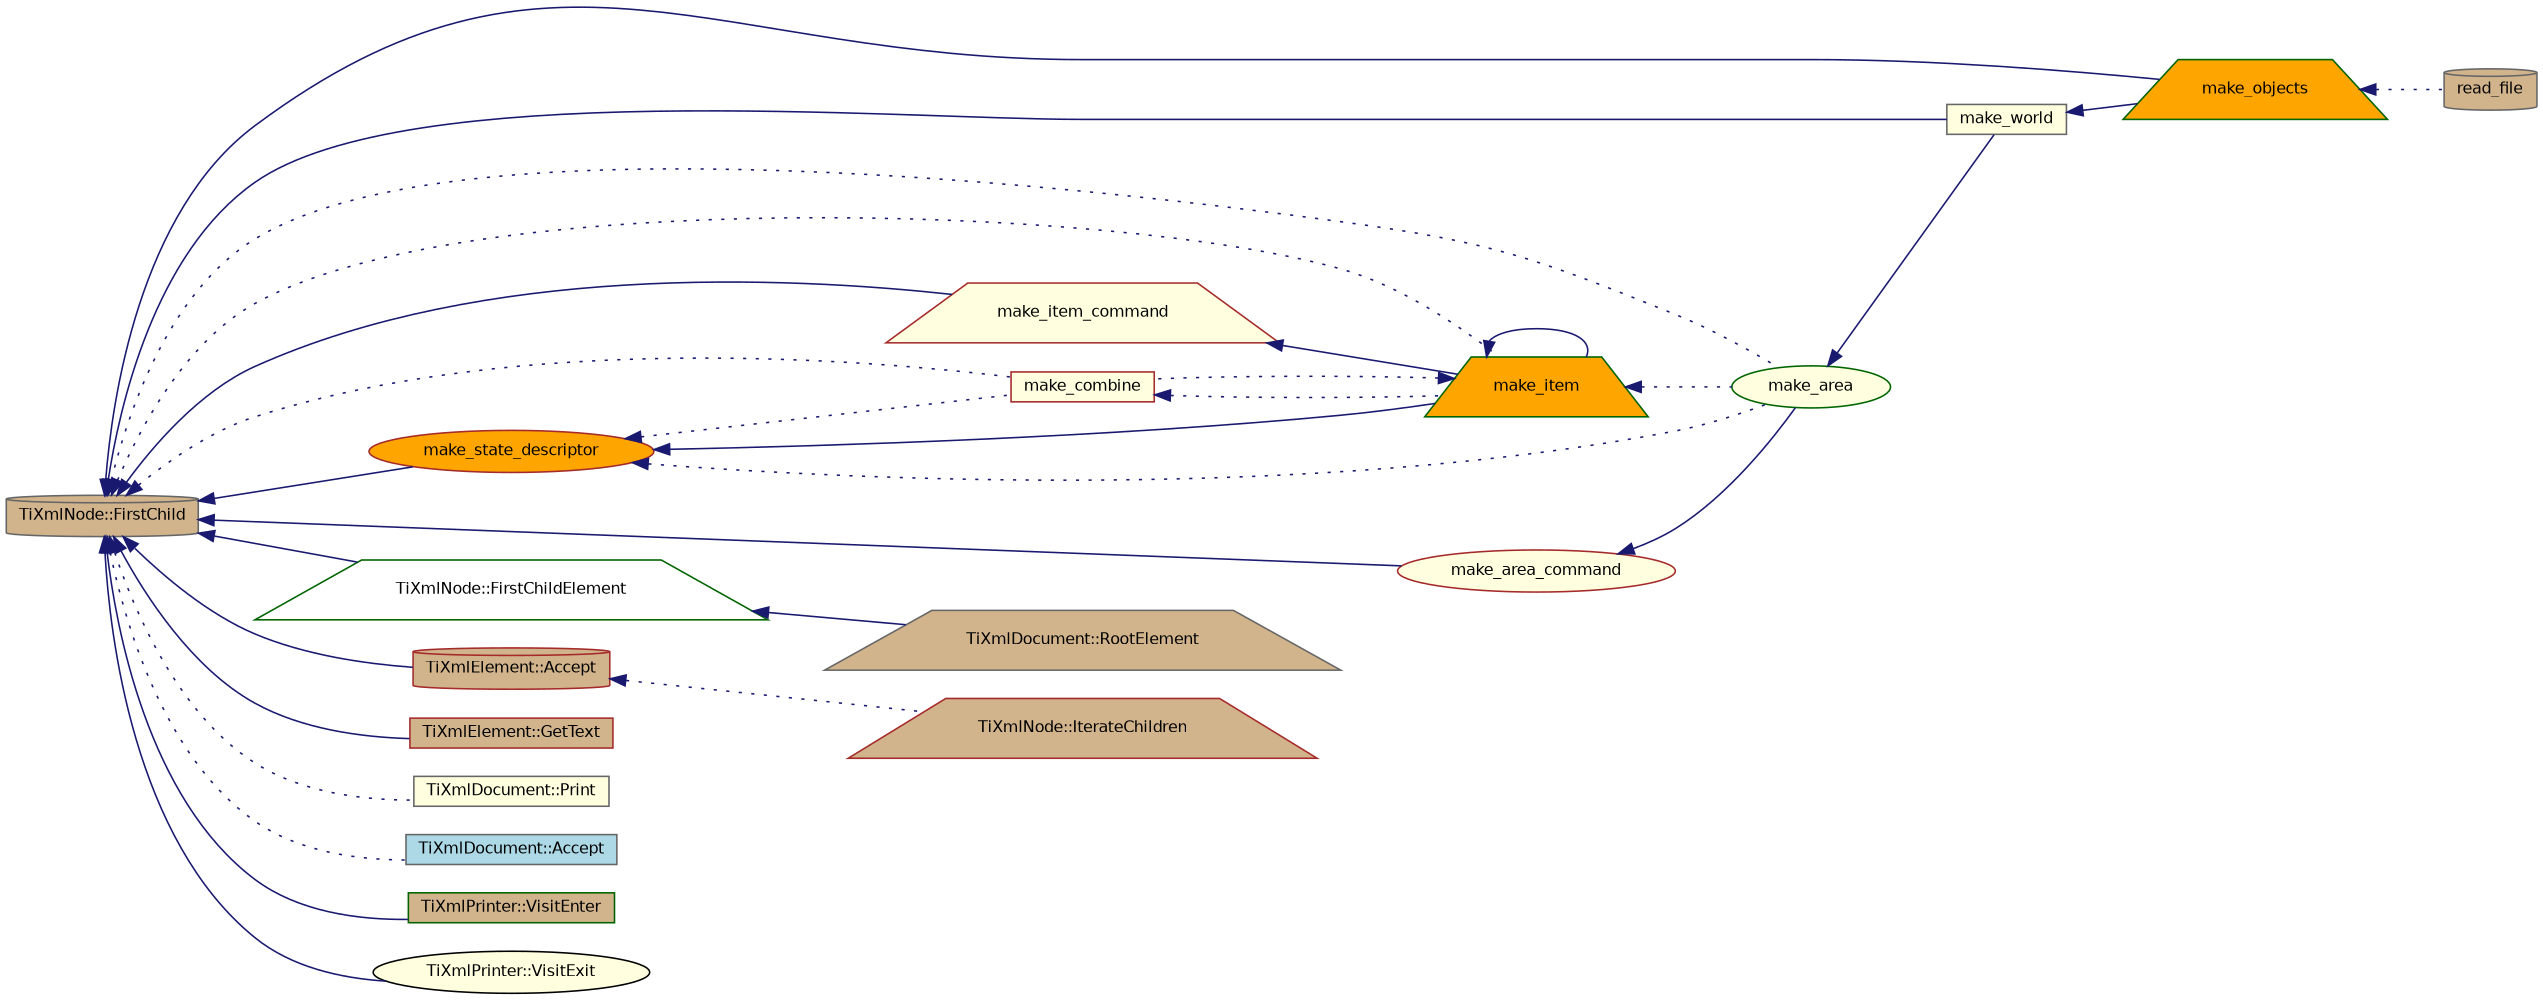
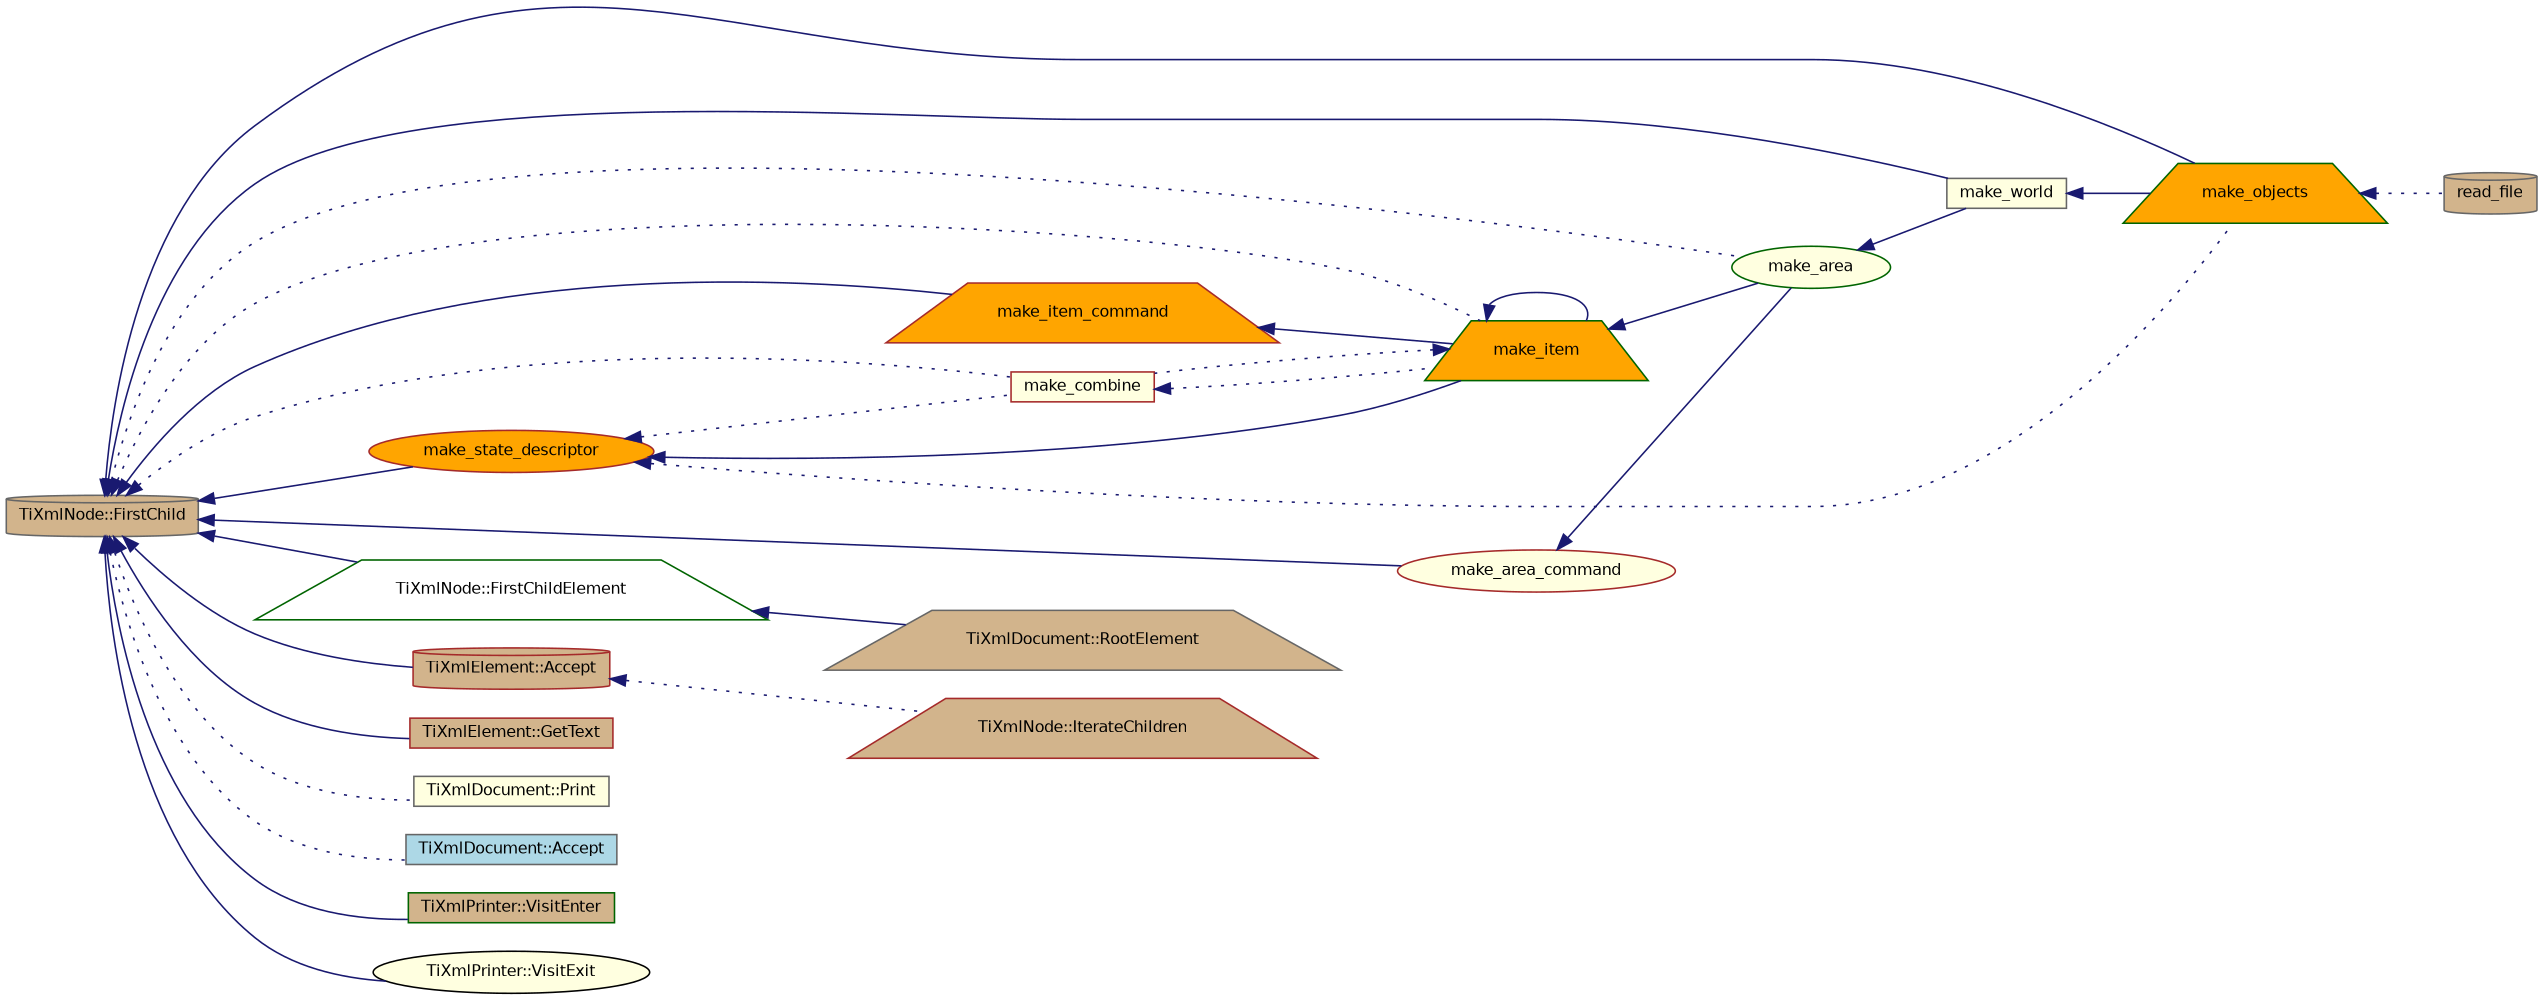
  digraph {
    rankdir=LR
    node [color=brown fillcolor=tan fontname=Helvetica fontsize=10 shape=box style=filled]
    edge [color=midnightblue dir=back fontname=Helvetica fontsize=10 labelfontname=Helvetica labelfontsize=10 style=solid]
    n1 [color=gray40 fontcolor=black height=0.2 label="TiXmlNode::FirstChild" shape=cylinder width=0.4]
    n2 [fillcolor=lightyellow height=0.2 label=make_combine width=0.4]
    n3 [color=darkgreen fillcolor=orange height=0.2 label=make_item shape=trapezium width=0.4]
    n4 [color=darkgreen fillcolor=lightyellow height=0.2 label=make_area shape=ellipse width=0.4]
    n5 [color=gray40 fillcolor=lightyellow height=0.2 label=make_world width=0.4]
    n6 [color=darkgreen fillcolor=orange height=0.2 label=make_objects shape=trapezium width=0.4]
-   n7 [fillcolor=lightyellow height=0.2 label=make_item_command shape=trapezium width=0.4]
+   n7 [fillcolor=orange height=0.2 label=make_item_command shape=trapezium width=0.4]
    n8 [fillcolor=lightyellow height=0.2 label=make_area_command shape=ellipse width=0.4]
    n9 [fillcolor=orange height=0.2 label=make_state_descriptor shape=ellipse width=0.4]
    n10 [color=darkgreen fillcolor=white height=0.2 label="TiXmlNode::FirstChildElement" shape=trapezium width=0.4]
    n11 [height=0.2 label="TiXmlElement::Accept" shape=cylinder width=0.4]
    n12 [height=0.2 label="TiXmlElement::GetText" width=0.4]
    n13 [color=gray40 fillcolor=lightyellow height=0.2 label="TiXmlDocument::Print" width=0.4]
    n14 [color=gray40 fillcolor=lightblue height=0.2 label="TiXmlDocument::Accept" width=0.4]
    n15 [color=darkgreen height=0.2 label="TiXmlPrinter::VisitEnter" width=0.4]
    n16 [color=black fillcolor=lightyellow height=0.2 label="TiXmlPrinter::VisitExit" shape=ellipse width=0.4]
    n17 [color=gray40 height=0.2 label=read_file shape=cylinder width=0.4]
    n18 [height=0.2 label="TiXmlNode::IterateChildren" shape=trapezium width=0.4]
    n19 [color=gray40 height=0.2 label="TiXmlDocument::RootElement" shape=trapezium width=0.4]
    n1 -> n2 [style=dotted]
    n1 -> n3 [style=dotted]
    n1 -> n4 [style=dotted]
    n1 -> n5
    n1 -> n6
    n1 -> n7
    n1 -> n8
    n1 -> n9
    n1 -> n10
    n1 -> n11
    n1 -> n12
    n1 -> n13 [style=dotted]
    n1 -> n14 [style=dotted]
    n1 -> n15
    n1 -> n16
    n2 -> n3 [style=dotted]
    n3 -> n2 [style=dotted]
    n3 -> n3
-   n3 -> n4 [style=dotted]
+   n3 -> n4
    n4 -> n5
    n5 -> n6
    n6 -> n17 [style=dotted]
    n7 -> n3
    n8 -> n4
    n9 -> n2 [style=dotted]
    n9 -> n3
-   n9 -> n4 [style=dotted]
+   n9 -> n6 [style=dotted]
    n10 -> n19
    n11 -> n18 [style=dotted]
  }
